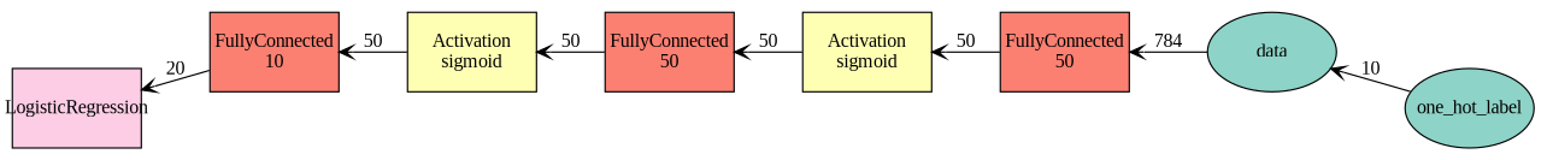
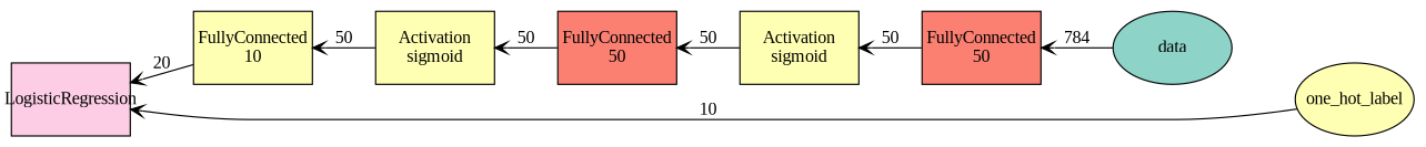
  digraph {
    fontname="Liberation Serif"
    rankdir=LR
    node [fillcolor="#fb8072" fixedsize=true fontname="Liberation Serif" shape=box style=filled]
    edge [arrowtail=open dir=back fontname="Liberation Serif"]
    n1 [fillcolor="#8dd3c7" height=0.8034 label=data shape=oval width=1.3]
    n2 [height=0.8034 label="FullyConnected\n50" width=1.3]
    n3 [fillcolor="#ffffb3" height=0.8034 label="Activation\nsigmoid" width=1.3]
    n4 [height=0.8034 label="FullyConnected\n50" width=1.3]
    n5 [fillcolor="#ffffb3" height=0.8034 label="Activation\nsigmoid" width=1.3]
-   n6 [height=0.8034 label="FullyConnected\n10" width=1.3]
-   n7 [fillcolor="#8dd3c7" height=0.8034 label=one_hot_label shape=oval width=1.3]
+   n6 [fillcolor="#ffffb3" height=0.8034 label="FullyConnected\n10" width=1.3]
+   n7 [fillcolor="#ffffb3" height=0.8034 label=one_hot_label shape=oval width=1.3]
    n8 [fillcolor="#fccde5" height=0.8034 label=LogisticRegression width=1.3]
    n2 -> n1 [label=784]
    n3 -> n2 [label=50]
    n4 -> n3 [label=50]
    n5 -> n4 [label=50]
    n6 -> n5 [label=50]
    n8 -> n6 [label=20]
-   n1 -> n7 [label=10]
+   n8 -> n7 [label=10]
  }
